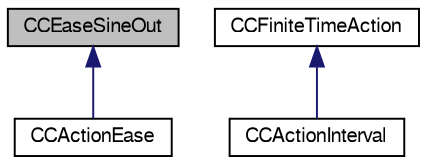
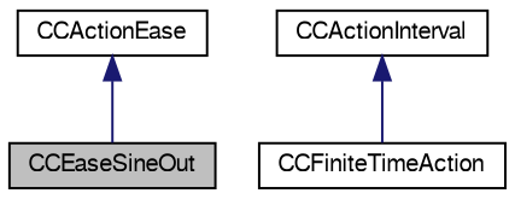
  digraph {
    node [color=black fontname=FreeSans fontsize=10 shape=record]
    edge [color=midnightblue dir=back fontname=FreeSans fontsize=10 labelfontname=FreeSans labelfontsize=10 style=solid]
    n1 [fillcolor=grey75 fontcolor=black height=0.2 label=CCEaseSineOut style=filled width=0.4]
    n2 [height=0.2 label=CCActionEase width=0.4]
    n3 [height=0.2 label=CCActionInterval width=0.4]
    n4 [height=0.2 label=CCFiniteTimeAction width=0.4]
-   n1 -> n2
-   n4 -> n3
+   n2 -> n1
+   n3 -> n4
  }
